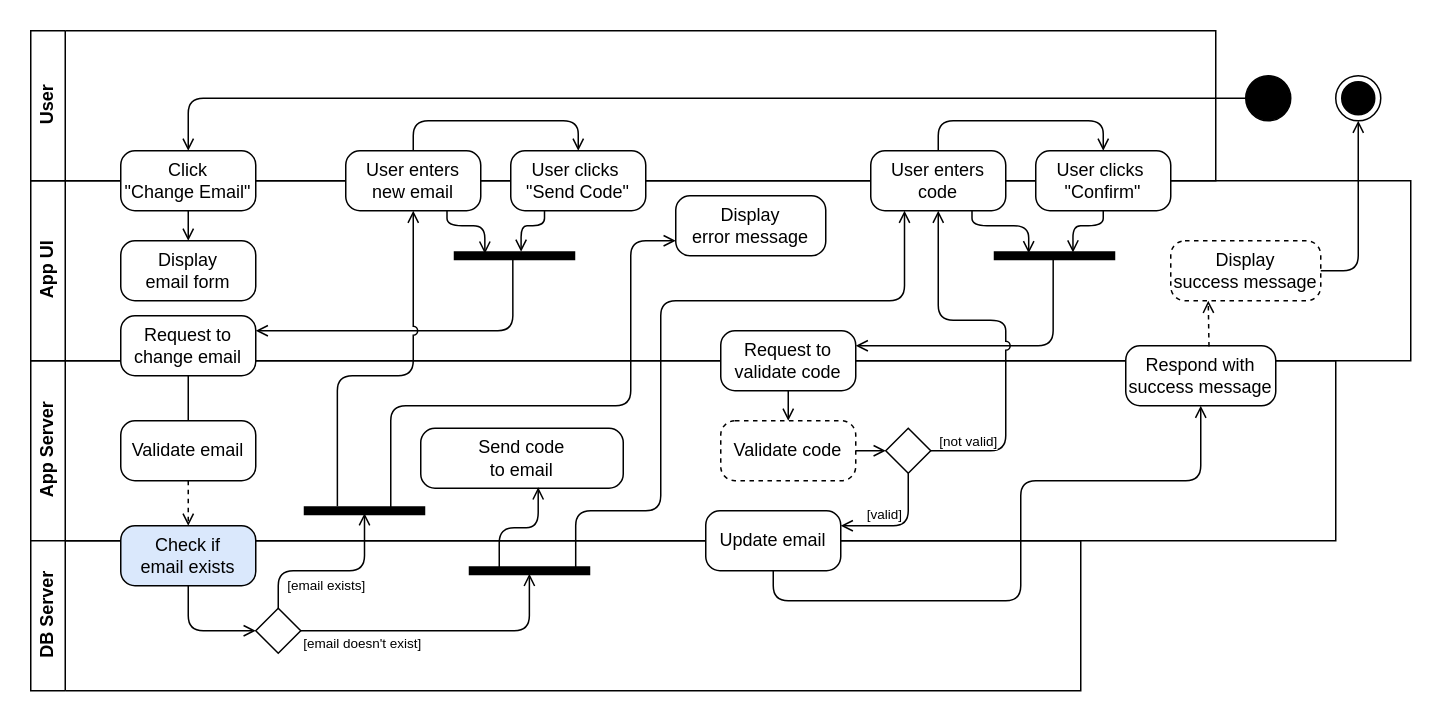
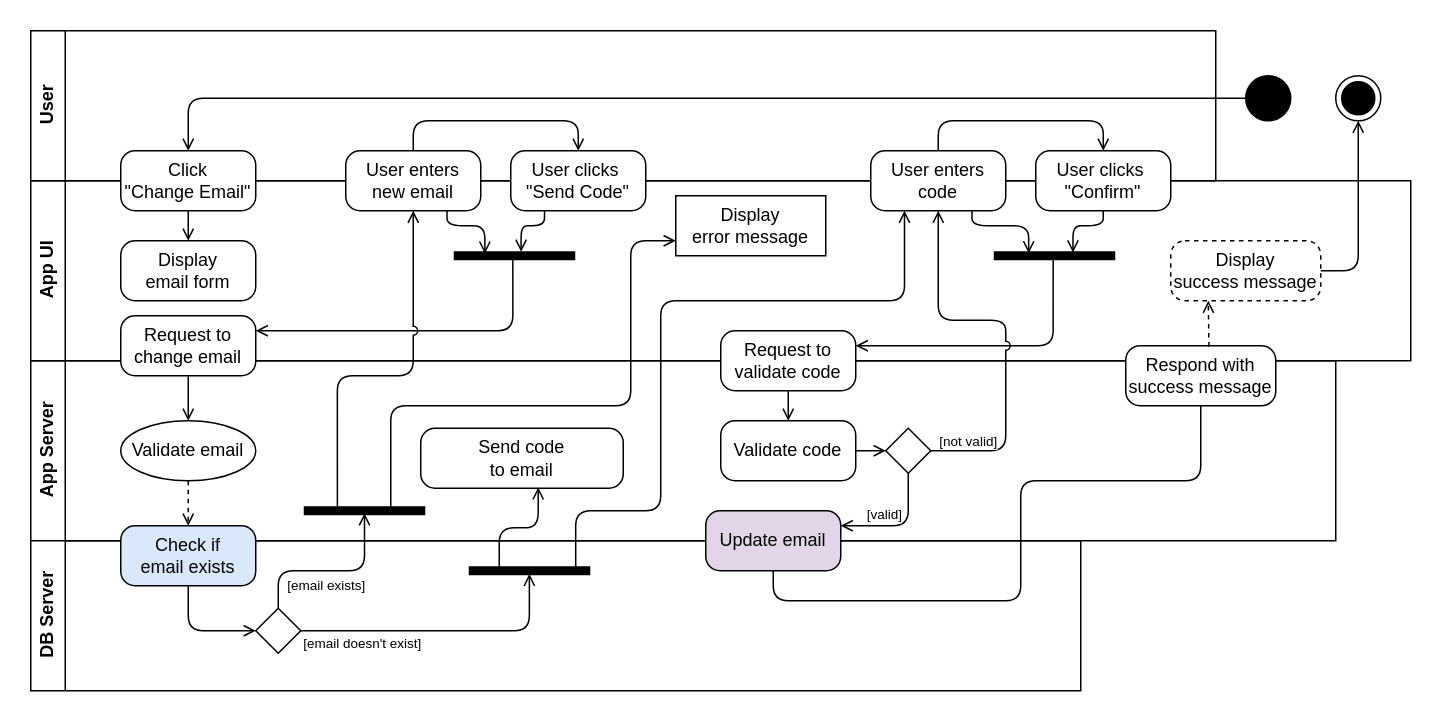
  <mxCell id="0" />
  <mxCell id="1" parent="0" />
  <mxCell id="2" value="App Server" style="swimlane;horizontal=0;whiteSpace=wrap;html=1;movable=1;resizable=1;rotatable=1;deletable=1;editable=1;locked=0;connectable=1;" parent="1" vertex="1"><mxGeometry x="20" y="240" width="870" height="120" as="geometry"><mxRectangle x="30" y="80" width="40" height="60" as="alternateBounds" /></mxGeometry></mxCell>
- <mxCell id="3" value="Validate email" style="html=1;align=center;verticalAlign=middle;rounded=1;absoluteArcSize=1;arcSize=19;dashed=0;whiteSpace=wrap;" parent="2" vertex="1"><mxGeometry x="60" y="40" width="90" height="40" as="geometry" /></mxCell>
+ <mxCell id="3" value="Validate email" style="ellipse;html=1;align=center;verticalAlign=middle;absoluteArcSize=1;arcSize=19;dashed=0;whiteSpace=wrap;" parent="2" vertex="1"><mxGeometry x="60" y="40" width="90" height="40" as="geometry" /></mxCell>
  <mxCell id="4" value="Send code&lt;div&gt;to email&lt;/div&gt;" style="html=1;align=center;verticalAlign=middle;rounded=1;absoluteArcSize=1;arcSize=19;dashed=0;whiteSpace=wrap;" parent="2" vertex="1"><mxGeometry x="260" y="45" width="135" height="40" as="geometry" /></mxCell>
  <mxCell id="5" value="" style="html=1;points=[];perimeter=orthogonalPerimeter;fillColor=strokeColor;rotation=90;" parent="2" vertex="1"><mxGeometry x="220" y="60" width="5" height="80" as="geometry" /></mxCell>
  <mxCell id="6" style="edgeStyle=orthogonalEdgeStyle;rounded=1;orthogonalLoop=1;jettySize=auto;html=1;exitX=1;exitY=0.5;exitDx=0;exitDy=0;entryX=0;entryY=0.5;entryDx=0;entryDy=0;curved=0;endArrow=open;endFill=0;" parent="2" source="7" target="8" edge="1"><mxGeometry relative="1" as="geometry" /></mxCell>
- <mxCell id="7" value="Validate code" style="html=1;align=center;verticalAlign=middle;rounded=1;absoluteArcSize=1;arcSize=19;dashed=1;whiteSpace=wrap;" parent="2" vertex="1"><mxGeometry x="460" y="40" width="90" height="40" as="geometry" /></mxCell>
+ <mxCell id="7" value="Validate code" style="html=1;align=center;verticalAlign=middle;rounded=1;absoluteArcSize=1;arcSize=19;dashed=0;whiteSpace=wrap;" parent="2" vertex="1"><mxGeometry x="460" y="40" width="90" height="40" as="geometry" /></mxCell>
  <mxCell id="8" value="" style="rhombus;" parent="2" vertex="1"><mxGeometry x="570" y="45" width="30" height="30" as="geometry" /></mxCell>
  <mxCell id="9" value="DB Server" style="swimlane;horizontal=0;whiteSpace=wrap;html=1;movable=1;resizable=1;rotatable=1;deletable=1;editable=1;locked=0;connectable=1;" parent="1" vertex="1"><mxGeometry x="20" y="360" width="700" height="100" as="geometry"><mxRectangle x="30" y="80" width="40" height="60" as="alternateBounds" /></mxGeometry></mxCell>
  <mxCell id="10" style="edgeStyle=orthogonalEdgeStyle;rounded=1;orthogonalLoop=1;jettySize=auto;html=1;exitX=0.5;exitY=1;exitDx=0;exitDy=0;entryX=0;entryY=0.5;entryDx=0;entryDy=0;curved=0;endArrow=open;endFill=0;" parent="9" source="11" target="12" edge="1"><mxGeometry relative="1" as="geometry" /></mxCell>
  <mxCell id="11" value="Check if&lt;div&gt;email exists&lt;/div&gt;" style="html=1;align=center;verticalAlign=middle;rounded=1;absoluteArcSize=1;arcSize=19;dashed=0;whiteSpace=wrap;fillColor=#dae8fc;" parent="9" vertex="1"><mxGeometry x="60" y="-10" width="90" height="40" as="geometry" /></mxCell>
  <mxCell id="12" value="" style="rhombus;" parent="9" vertex="1"><mxGeometry x="150" y="45" width="30" height="30" as="geometry" /></mxCell>
  <mxCell id="13" value="" style="html=1;points=[];perimeter=orthogonalPerimeter;fillColor=strokeColor;rotation=90;" parent="9" vertex="1"><mxGeometry x="330" y="-20" width="5" height="80" as="geometry" /></mxCell>
  <mxCell id="14" style="edgeStyle=orthogonalEdgeStyle;rounded=1;orthogonalLoop=1;jettySize=auto;html=1;exitX=1;exitY=0.5;exitDx=0;exitDy=0;entryX=0.91;entryY=0.501;entryDx=0;entryDy=0;entryPerimeter=0;curved=0;endArrow=open;endFill=0;" parent="9" source="12" target="13" edge="1"><mxGeometry relative="1" as="geometry"><mxPoint x="310" y="40" as="targetPoint" /></mxGeometry></mxCell>
  <mxCell id="15" value="&lt;font style=&quot;font-size: 9px;&quot;&gt;[email doesn't exist]&lt;/font&gt;" style="edgeLabel;html=1;align=center;verticalAlign=middle;resizable=0;points=[];" parent="14" vertex="1" connectable="0"><mxGeometry x="-0.799" y="1" relative="1" as="geometry"><mxPoint x="21" y="8" as="offset" /></mxGeometry></mxCell>
- <mxCell id="16" value="Update email" style="html=1;align=center;verticalAlign=middle;rounded=1;absoluteArcSize=1;arcSize=19;dashed=0;whiteSpace=wrap;" parent="9" vertex="1"><mxGeometry x="450" y="-20" width="90" height="40" as="geometry" /></mxCell>
+ <mxCell id="16" value="Update email" style="html=1;align=center;verticalAlign=middle;rounded=1;absoluteArcSize=1;arcSize=19;dashed=0;whiteSpace=wrap;fillColor=#e1d5e7;" parent="9" vertex="1"><mxGeometry x="450" y="-20" width="90" height="40" as="geometry" /></mxCell>
  <mxCell id="17" style="edgeStyle=orthogonalEdgeStyle;rounded=1;orthogonalLoop=1;jettySize=auto;html=1;exitX=0;exitY=0.5;exitDx=0;exitDy=0;entryX=0.5;entryY=0;entryDx=0;entryDy=0;curved=0;endArrow=open;endFill=0;" parent="1" source="18" target="27" edge="1"><mxGeometry relative="1" as="geometry" /></mxCell>
  <mxCell id="18" value="" style="ellipse;fillColor=strokeColor;html=1;" parent="1" vertex="1"><mxGeometry x="830" y="50" width="30" height="30" as="geometry" /></mxCell>
  <mxCell id="19" value="" style="ellipse;html=1;shape=endState;fillColor=strokeColor;" parent="1" vertex="1"><mxGeometry x="890" y="50" width="30" height="30" as="geometry" /></mxCell>
  <mxCell id="20" value="App UI" style="swimlane;horizontal=0;whiteSpace=wrap;html=1;movable=1;resizable=1;rotatable=1;deletable=1;editable=1;locked=0;connectable=1;" parent="1" vertex="1"><mxGeometry x="20" y="120" width="920" height="120" as="geometry"><mxRectangle x="30" y="80" width="40" height="60" as="alternateBounds" /></mxGeometry></mxCell>
  <mxCell id="21" value="User" style="swimlane;horizontal=0;whiteSpace=wrap;html=1;movable=1;resizable=1;rotatable=1;deletable=1;editable=1;locked=0;connectable=1;" parent="20" vertex="1"><mxGeometry y="-100" width="790" height="100" as="geometry"><mxRectangle x="20" y="20" width="40" height="60" as="alternateBounds" /></mxGeometry></mxCell>
  <mxCell id="22" value="User clicks&amp;nbsp;&lt;div&gt;&quot;Confirm&quot;&lt;/div&gt;" style="html=1;align=center;verticalAlign=middle;rounded=1;absoluteArcSize=1;arcSize=19;dashed=0;whiteSpace=wrap;" parent="21" vertex="1"><mxGeometry x="670" y="80" width="90" height="40" as="geometry" /></mxCell>
  <mxCell id="23" value="User clicks&amp;nbsp;&lt;div&gt;&quot;Send Code&quot;&lt;/div&gt;" style="html=1;align=center;verticalAlign=middle;rounded=1;absoluteArcSize=1;arcSize=19;dashed=0;whiteSpace=wrap;" parent="20" vertex="1"><mxGeometry x="320" y="-20" width="90" height="40" as="geometry" /></mxCell>
  <mxCell id="24" style="edgeStyle=orthogonalEdgeStyle;rounded=1;orthogonalLoop=1;jettySize=auto;html=1;exitX=0.5;exitY=0;exitDx=0;exitDy=0;entryX=0.5;entryY=0;entryDx=0;entryDy=0;curved=0;endArrow=open;endFill=0;" edge="1" parent="20" source="25" target="23"><mxGeometry relative="1" as="geometry" /></mxCell>
  <mxCell id="25" value="User enters&lt;div&gt;new email&lt;/div&gt;" style="html=1;align=center;verticalAlign=middle;rounded=1;absoluteArcSize=1;arcSize=19;dashed=0;whiteSpace=wrap;" parent="20" vertex="1"><mxGeometry x="210" y="-20" width="90" height="40" as="geometry" /></mxCell>
  <mxCell id="26" style="edgeStyle=orthogonalEdgeStyle;rounded=1;orthogonalLoop=1;jettySize=auto;html=1;exitX=0.5;exitY=1;exitDx=0;exitDy=0;entryX=0.5;entryY=0;entryDx=0;entryDy=0;curved=0;endArrow=open;endFill=0;" parent="20" source="27" target="28" edge="1"><mxGeometry relative="1" as="geometry" /></mxCell>
  <mxCell id="27" value="Click&lt;div&gt;&quot;Change Email&quot;&lt;/div&gt;" style="html=1;align=center;verticalAlign=middle;rounded=1;absoluteArcSize=1;arcSize=19;dashed=0;whiteSpace=wrap;" parent="20" vertex="1"><mxGeometry x="60" y="-20" width="90" height="40" as="geometry" /></mxCell>
  <mxCell id="28" value="Display&lt;div&gt;email form&lt;/div&gt;" style="html=1;align=center;verticalAlign=middle;rounded=1;absoluteArcSize=1;arcSize=19;dashed=0;whiteSpace=wrap;" parent="20" vertex="1"><mxGeometry x="60" y="40" width="90" height="40" as="geometry" /></mxCell>
  <mxCell id="29" value="Request to&lt;div&gt;change email&lt;/div&gt;" style="html=1;align=center;verticalAlign=middle;rounded=1;absoluteArcSize=1;arcSize=19;dashed=0;whiteSpace=wrap;" parent="20" vertex="1"><mxGeometry x="60" y="90" width="90" height="40" as="geometry" /></mxCell>
- <mxCell id="30" value="Display&lt;div&gt;error message&lt;/div&gt;" style="html=1;align=center;verticalAlign=middle;rounded=1;absoluteArcSize=1;arcSize=19;dashed=0;whiteSpace=wrap;" parent="20" vertex="1"><mxGeometry x="430" y="10" width="100" height="40" as="geometry" /></mxCell>
+ <mxCell id="30" value="Display&lt;div&gt;error message&lt;/div&gt;" style="html=1;align=center;verticalAlign=middle;absoluteArcSize=1;arcSize=19;dashed=0;whiteSpace=wrap;rounded=0;" parent="20" vertex="1"><mxGeometry x="430" y="10" width="100" height="40" as="geometry" /></mxCell>
  <mxCell id="31" style="edgeStyle=orthogonalEdgeStyle;rounded=1;orthogonalLoop=1;jettySize=auto;html=1;exitX=0.5;exitY=0;exitDx=0;exitDy=0;entryX=0.5;entryY=0;entryDx=0;entryDy=0;curved=0;endArrow=open;endFill=0;" edge="1" parent="20" source="32" target="22"><mxGeometry relative="1" as="geometry" /></mxCell>
  <mxCell id="32" value="User enters code" style="html=1;align=center;verticalAlign=middle;rounded=1;absoluteArcSize=1;arcSize=19;dashed=0;whiteSpace=wrap;" parent="20" vertex="1"><mxGeometry x="560" y="-20" width="90" height="40" as="geometry" /></mxCell>
  <mxCell id="33" style="edgeStyle=orthogonalEdgeStyle;rounded=1;orthogonalLoop=1;jettySize=auto;html=1;exitX=1.003;exitY=0.511;exitDx=0;exitDy=0;exitPerimeter=0;entryX=1;entryY=0.25;entryDx=0;entryDy=0;curved=0;endArrow=open;endFill=0;" parent="20" source="39" target="34" edge="1"><mxGeometry relative="1" as="geometry"><mxPoint x="590" y="100" as="targetPoint" /></mxGeometry></mxCell>
  <mxCell id="34" value="Request to&lt;div&gt;validate code&lt;/div&gt;" style="html=1;align=center;verticalAlign=middle;rounded=1;absoluteArcSize=1;arcSize=19;dashed=0;whiteSpace=wrap;" parent="20" vertex="1"><mxGeometry x="460" y="100" width="90" height="40" as="geometry" /></mxCell>
  <mxCell id="35" value="&lt;div&gt;Display&lt;/div&gt;&lt;div&gt;success message&lt;/div&gt;" style="html=1;align=center;verticalAlign=middle;rounded=1;absoluteArcSize=1;arcSize=19;dashed=1;whiteSpace=wrap;" parent="20" vertex="1"><mxGeometry x="760" y="40" width="100" height="40" as="geometry" /></mxCell>
  <mxCell id="36" value="" style="html=1;points=[];perimeter=orthogonalPerimeter;fillColor=strokeColor;rotation=90;" parent="20" vertex="1"><mxGeometry x="320" y="10" width="5" height="80" as="geometry" /></mxCell>
  <mxCell id="37" style="edgeStyle=orthogonalEdgeStyle;rounded=1;orthogonalLoop=1;jettySize=auto;html=1;exitX=0.25;exitY=1;exitDx=0;exitDy=0;entryX=-0.031;entryY=0.445;entryDx=0;entryDy=0;entryPerimeter=0;curved=0;endArrow=open;endFill=0;" parent="20" source="23" target="36" edge="1"><mxGeometry relative="1" as="geometry"><Array as="points"><mxPoint x="343" y="30" /><mxPoint x="327" y="30" /></Array></mxGeometry></mxCell>
  <mxCell id="38" style="edgeStyle=orthogonalEdgeStyle;rounded=1;orthogonalLoop=1;jettySize=auto;html=1;exitX=0.75;exitY=1;exitDx=0;exitDy=0;entryX=0.224;entryY=0.747;entryDx=0;entryDy=0;entryPerimeter=0;curved=0;endArrow=open;endFill=0;" parent="20" source="25" target="36" edge="1"><mxGeometry relative="1" as="geometry"><Array as="points"><mxPoint x="278" y="30" /><mxPoint x="303" y="30" /></Array></mxGeometry></mxCell>
  <mxCell id="39" value="" style="html=1;points=[];perimeter=orthogonalPerimeter;fillColor=strokeColor;rotation=90;" parent="20" vertex="1"><mxGeometry x="680" y="10" width="5" height="80" as="geometry" /></mxCell>
  <mxCell id="40" style="edgeStyle=orthogonalEdgeStyle;rounded=1;orthogonalLoop=1;jettySize=auto;html=1;exitX=0.75;exitY=1;exitDx=0;exitDy=0;entryX=0.169;entryY=0.715;entryDx=0;entryDy=0;entryPerimeter=0;curved=0;endArrow=open;endFill=0;" parent="20" source="32" target="39" edge="1"><mxGeometry relative="1" as="geometry"><mxPoint x="667" y="50" as="targetPoint" /><Array as="points"><mxPoint x="627" y="30" /><mxPoint x="665" y="30" /></Array></mxGeometry></mxCell>
  <mxCell id="41" style="edgeStyle=orthogonalEdgeStyle;rounded=1;orthogonalLoop=1;jettySize=auto;html=1;exitX=0.5;exitY=1;exitDx=0;exitDy=0;entryX=0.063;entryY=0.346;entryDx=0;entryDy=0;entryPerimeter=0;curved=0;endArrow=open;endFill=0;" parent="20" source="22" target="39" edge="1"><mxGeometry relative="1" as="geometry"><Array as="points"><mxPoint x="715" y="30" /><mxPoint x="695" y="30" /></Array></mxGeometry></mxCell>
  <mxCell id="42" style="edgeStyle=orthogonalEdgeStyle;rounded=1;orthogonalLoop=1;jettySize=auto;html=1;exitX=0.889;exitY=0.514;exitDx=0;exitDy=0;exitPerimeter=0;entryX=1;entryY=0.25;entryDx=0;entryDy=0;curved=0;endArrow=open;endFill=0;" parent="20" source="36" target="29" edge="1"><mxGeometry relative="1" as="geometry"><mxPoint x="350" y="150" as="targetPoint" /></mxGeometry></mxCell>
  <mxCell id="43" style="edgeStyle=orthogonalEdgeStyle;rounded=1;orthogonalLoop=1;jettySize=auto;html=1;exitX=0.5;exitY=1;exitDx=0;exitDy=0;entryX=0.5;entryY=0;entryDx=0;entryDy=0;curved=0;endArrow=open;endFill=0;dashed=1;" parent="1" source="3" target="11" edge="1"><mxGeometry relative="1" as="geometry" /></mxCell>
- <mxCell id="44" value="" style="edgeStyle=orthogonalEdgeStyle;rounded=1;orthogonalLoop=1;jettySize=auto;html=1;exitX=0.5;exitY=1;exitDx=0;exitDy=0;entryX=0.5;entryY=0;entryDx=0;entryDy=0;curved=0;endArrow=none;endFill=0;" parent="1" source="29" target="3" edge="1"><mxGeometry relative="1" as="geometry"><mxPoint x="125" y="250" as="sourcePoint" /><mxPoint x="125" y="330" as="targetPoint" /></mxGeometry></mxCell>
+ <mxCell id="44" value="" style="edgeStyle=orthogonalEdgeStyle;rounded=1;orthogonalLoop=1;jettySize=auto;html=1;exitX=0.5;exitY=1;exitDx=0;exitDy=0;entryX=0.5;entryY=0;entryDx=0;entryDy=0;curved=0;endArrow=open;endFill=0;" parent="1" source="29" target="3" edge="1"><mxGeometry relative="1" as="geometry"><mxPoint x="125" y="250" as="sourcePoint" /><mxPoint x="125" y="330" as="targetPoint" /></mxGeometry></mxCell>
  <mxCell id="45" style="edgeStyle=orthogonalEdgeStyle;rounded=1;orthogonalLoop=1;jettySize=auto;html=1;exitX=0.5;exitY=0;exitDx=0;exitDy=0;entryX=0.82;entryY=0.5;entryDx=0;entryDy=0;entryPerimeter=0;curved=0;endArrow=open;endFill=0;" parent="1" source="12" target="5" edge="1"><mxGeometry relative="1" as="geometry"><Array as="points"><mxPoint x="185" y="380" /><mxPoint x="243" y="380" /></Array></mxGeometry></mxCell>
  <mxCell id="46" value="&lt;span style=&quot;font-size: 9px;&quot;&gt;[email exists]&lt;/span&gt;" style="edgeLabel;html=1;align=center;verticalAlign=middle;resizable=0;points=[];" parent="45" vertex="1" connectable="0"><mxGeometry x="-0.275" y="-2" relative="1" as="geometry"><mxPoint x="12" y="6" as="offset" /></mxGeometry></mxCell>
  <mxCell id="47" style="edgeStyle=orthogonalEdgeStyle;rounded=1;orthogonalLoop=1;jettySize=auto;html=1;exitX=0.185;exitY=0.281;exitDx=0;exitDy=0;exitPerimeter=0;curved=0;endArrow=open;endFill=0;jumpStyle=arc;entryX=0;entryY=0.75;entryDx=0;entryDy=0;" parent="1" source="5" target="30" edge="1"><mxGeometry relative="1" as="geometry"><mxPoint x="410" y="310" as="sourcePoint" /><mxPoint x="450" y="190" as="targetPoint" /><Array as="points"><mxPoint x="260" y="270" /><mxPoint x="420" y="270" /><mxPoint x="420" y="160" /></Array></mxGeometry></mxCell>
  <mxCell id="48" style="edgeStyle=orthogonalEdgeStyle;rounded=1;orthogonalLoop=1;jettySize=auto;html=1;entryX=0.58;entryY=0.985;entryDx=0;entryDy=0;exitX=0.036;exitY=0.752;exitDx=0;exitDy=0;exitPerimeter=0;curved=0;endArrow=open;endFill=0;entryPerimeter=0;" parent="1" source="13" target="4" edge="1"><mxGeometry relative="1" as="geometry"><mxPoint x="320" y="370" as="sourcePoint" /></mxGeometry></mxCell>
  <mxCell id="49" style="edgeStyle=orthogonalEdgeStyle;rounded=1;orthogonalLoop=1;jettySize=auto;html=1;exitX=0.5;exitY=1;exitDx=0;exitDy=0;entryX=1;entryY=0.25;entryDx=0;entryDy=0;curved=0;endArrow=open;endFill=0;" parent="1" source="8" target="16" edge="1"><mxGeometry relative="1" as="geometry" /></mxCell>
  <mxCell id="50" value="&lt;font style=&quot;font-size: 9px;&quot;&gt;[valid]&lt;/font&gt;" style="edgeLabel;html=1;align=center;verticalAlign=middle;resizable=0;points=[];" parent="49" vertex="1" connectable="0"><mxGeometry x="0.061" y="-1" relative="1" as="geometry"><mxPoint x="-10" y="-8" as="offset" /></mxGeometry></mxCell>
- <mxCell id="51" style="edgeStyle=orthogonalEdgeStyle;rounded=1;orthogonalLoop=1;jettySize=auto;html=1;exitX=0.5;exitY=1;exitDx=0;exitDy=0;entryX=0.5;entryY=1;entryDx=0;entryDy=0;curved=0;endArrow=open;endFill=0;" parent="1" source="16" target="53" edge="1"><mxGeometry relative="1" as="geometry"><Array as="points"><mxPoint x="515" y="400" /><mxPoint x="680" y="400" /><mxPoint x="680" y="320" /><mxPoint x="800" y="320" /></Array></mxGeometry></mxCell>
+ <mxCell id="51" style="edgeStyle=orthogonalEdgeStyle;rounded=1;orthogonalLoop=1;jettySize=auto;html=1;exitX=0.5;exitY=1;exitDx=0;exitDy=0;entryX=0.5;entryY=1;entryDx=0;entryDy=0;curved=0;endArrow=none;endFill=0;" parent="1" source="16" target="53" edge="1"><mxGeometry relative="1" as="geometry"><Array as="points"><mxPoint x="515" y="400" /><mxPoint x="680" y="400" /><mxPoint x="680" y="320" /><mxPoint x="800" y="320" /></Array></mxGeometry></mxCell>
  <mxCell id="52" style="edgeStyle=orthogonalEdgeStyle;rounded=1;orthogonalLoop=1;jettySize=auto;html=1;exitX=1;exitY=0.5;exitDx=0;exitDy=0;entryX=0.5;entryY=1;entryDx=0;entryDy=0;curved=0;endArrow=open;endFill=0;" parent="1" source="35" target="19" edge="1"><mxGeometry relative="1" as="geometry" /></mxCell>
  <mxCell id="53" value="Respond with&lt;div&gt;success message&lt;/div&gt;" style="html=1;align=center;verticalAlign=middle;rounded=1;absoluteArcSize=1;arcSize=19;dashed=0;whiteSpace=wrap;" parent="1" vertex="1"><mxGeometry x="750" y="230" width="100" height="40" as="geometry" /></mxCell>
  <mxCell id="54" style="edgeStyle=orthogonalEdgeStyle;rounded=1;orthogonalLoop=1;jettySize=auto;html=1;exitX=0.555;exitY=0.013;exitDx=0;exitDy=0;entryX=0.25;entryY=1;entryDx=0;entryDy=0;curved=0;endArrow=open;endFill=0;exitPerimeter=0;dashed=1;" parent="1" source="53" target="35" edge="1"><mxGeometry relative="1" as="geometry" /></mxCell>
  <mxCell id="55" style="edgeStyle=orthogonalEdgeStyle;rounded=1;orthogonalLoop=1;jettySize=auto;html=1;exitX=0.5;exitY=1;exitDx=0;exitDy=0;entryX=0.5;entryY=0;entryDx=0;entryDy=0;endArrow=open;endFill=0;curved=0;" parent="1" source="34" target="7" edge="1"><mxGeometry relative="1" as="geometry" /></mxCell>
  <mxCell id="56" style="edgeStyle=orthogonalEdgeStyle;rounded=1;orthogonalLoop=1;jettySize=auto;html=1;exitX=0.162;exitY=0.115;exitDx=0;exitDy=0;exitPerimeter=0;entryX=0.25;entryY=1;entryDx=0;entryDy=0;curved=0;endArrow=open;endFill=0;" edge="1" parent="1" source="13" target="32"><mxGeometry relative="1" as="geometry"><mxPoint x="600" y="180" as="targetPoint" /><Array as="points"><mxPoint x="383" y="340" /><mxPoint x="440" y="340" /><mxPoint x="440" y="200" /><mxPoint x="602" y="200" /></Array></mxGeometry></mxCell>
  <mxCell id="57" style="edgeStyle=orthogonalEdgeStyle;rounded=1;orthogonalLoop=1;jettySize=auto;html=1;exitX=-0.114;exitY=0.726;exitDx=0;exitDy=0;exitPerimeter=0;entryX=0.5;entryY=1;entryDx=0;entryDy=0;jumpStyle=arc;curved=0;endArrow=open;endFill=0;" edge="1" parent="1" source="5" target="25"><mxGeometry relative="1" as="geometry"><mxPoint x="275.31" y="180" as="targetPoint" /><Array as="points"><mxPoint x="224" y="250" /><mxPoint x="275" y="250" /></Array></mxGeometry></mxCell>
  <mxCell id="58" style="edgeStyle=orthogonalEdgeStyle;rounded=1;orthogonalLoop=1;jettySize=auto;html=1;exitX=1;exitY=0.5;exitDx=0;exitDy=0;entryX=0.5;entryY=1;entryDx=0;entryDy=0;jumpStyle=arc;curved=0;endArrow=open;endFill=0;" parent="1" source="8" target="32" edge="1"><mxGeometry relative="1" as="geometry"><mxPoint x="651.06" y="272.385" as="targetPoint" /><Array as="points"><mxPoint x="670" y="300" /><mxPoint x="670" y="213" /><mxPoint x="625" y="213" /></Array></mxGeometry></mxCell>
  <mxCell id="59" value="&lt;font style=&quot;font-size: 9px;&quot;&gt;[not valid]&lt;/font&gt;" style="edgeLabel;html=1;align=center;verticalAlign=middle;resizable=0;points=[];" parent="58" vertex="1" connectable="0"><mxGeometry x="-0.229" relative="1" as="geometry"><mxPoint x="-26" y="40" as="offset" /></mxGeometry></mxCell>
